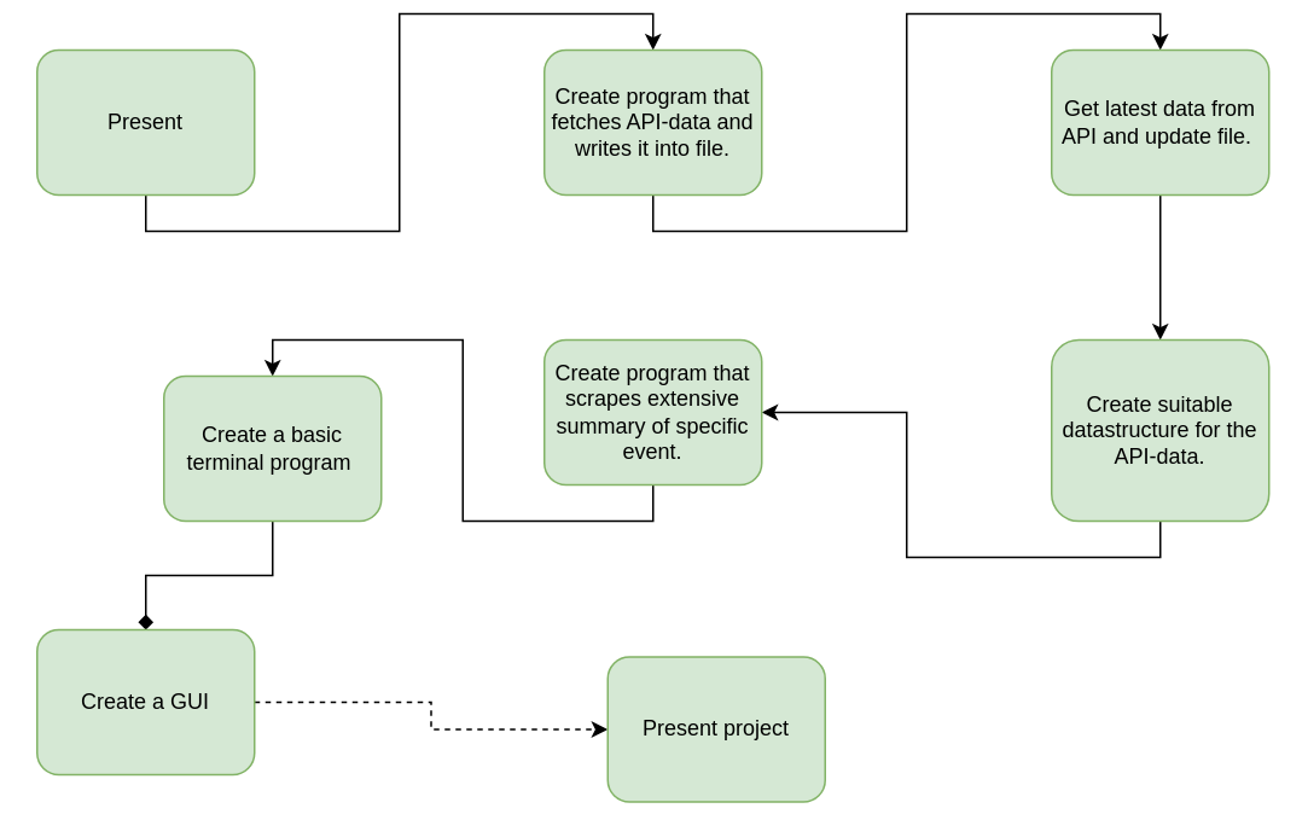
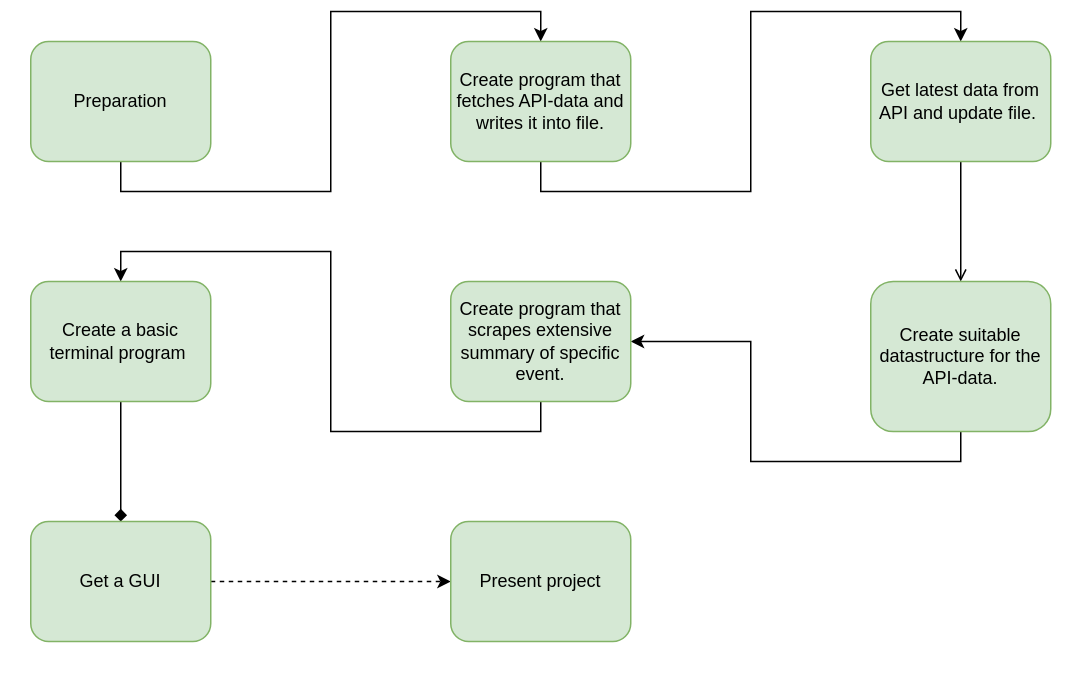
  <mxCell id="0" />
  <mxCell id="1" parent="0" />
  <mxCell id="2" style="edgeStyle=orthogonalEdgeStyle;rounded=0;orthogonalLoop=1;jettySize=auto;html=1;exitX=0.5;exitY=1;exitDx=0;exitDy=0;entryX=0.5;entryY=0;entryDx=0;entryDy=0;" edge="1" parent="1" source="3" target="5"><mxGeometry relative="1" as="geometry" /></mxCell>
- <mxCell id="3" value="Present" style="rounded=1;whiteSpace=wrap;html=1;fillColor=#d5e8d4;strokeColor=#82b366;" vertex="1" parent="1"><mxGeometry x="20" y="20" width="120" height="80" as="geometry" /></mxCell>
+ <mxCell id="3" value="Preparation" style="rounded=1;whiteSpace=wrap;html=1;fillColor=#d5e8d4;strokeColor=#82b366;" vertex="1" parent="1"><mxGeometry x="20" y="20" width="120" height="80" as="geometry" /></mxCell>
  <mxCell id="4" style="edgeStyle=orthogonalEdgeStyle;rounded=0;orthogonalLoop=1;jettySize=auto;html=1;exitX=0.5;exitY=1;exitDx=0;exitDy=0;entryX=0.5;entryY=0;entryDx=0;entryDy=0;" edge="1" parent="1" source="5" target="7"><mxGeometry relative="1" as="geometry" /></mxCell>
  <mxCell id="5" value="Create program that fetches API-data and writes it into file." style="rounded=1;whiteSpace=wrap;html=1;fillColor=#d5e8d4;strokeColor=#82b366;" vertex="1" parent="1"><mxGeometry x="300" y="20" width="120" height="80" as="geometry" /></mxCell>
- <mxCell id="6" style="edgeStyle=orthogonalEdgeStyle;rounded=0;orthogonalLoop=1;jettySize=auto;html=1;exitX=0.5;exitY=1;exitDx=0;exitDy=0;entryX=0.5;entryY=0;entryDx=0;entryDy=0;" edge="1" parent="1" source="7" target="9"><mxGeometry relative="1" as="geometry" /></mxCell>
+ <mxCell id="6" style="edgeStyle=orthogonalEdgeStyle;rounded=0;orthogonalLoop=1;jettySize=auto;html=1;exitX=0.5;exitY=1;exitDx=0;exitDy=0;entryX=0.5;entryY=0;entryDx=0;entryDy=0;endArrow=open;" edge="1" parent="1" source="7" target="9"><mxGeometry relative="1" as="geometry" /></mxCell>
  <mxCell id="7" value="Get latest data from API and update file.&amp;nbsp;" style="rounded=1;whiteSpace=wrap;html=1;fillColor=#d5e8d4;strokeColor=#82b366;" vertex="1" parent="1"><mxGeometry x="580" y="20" width="120" height="80" as="geometry" /></mxCell>
  <mxCell id="8" style="edgeStyle=orthogonalEdgeStyle;rounded=0;orthogonalLoop=1;jettySize=auto;html=1;exitX=0.5;exitY=1;exitDx=0;exitDy=0;" edge="1" parent="1" source="9" target="11"><mxGeometry relative="1" as="geometry" /></mxCell>
  <mxCell id="9" value="Create suitable datastructure for the API-data." style="rounded=1;whiteSpace=wrap;html=1;fillColor=#d5e8d4;strokeColor=#82b366;" vertex="1" parent="1"><mxGeometry x="580" y="180" width="120" height="100" as="geometry" /></mxCell>
  <mxCell id="10" style="edgeStyle=orthogonalEdgeStyle;rounded=0;orthogonalLoop=1;jettySize=auto;html=1;exitX=0.5;exitY=1;exitDx=0;exitDy=0;entryX=0.5;entryY=0;entryDx=0;entryDy=0;" edge="1" parent="1" source="11" target="13"><mxGeometry relative="1" as="geometry" /></mxCell>
  <mxCell id="11" value="Create program that scrapes extensive summary of specific event." style="rounded=1;whiteSpace=wrap;html=1;fillColor=#d5e8d4;strokeColor=#82b366;" vertex="1" parent="1"><mxGeometry x="300" y="180" width="120" height="80" as="geometry" /></mxCell>
  <mxCell id="12" style="edgeStyle=orthogonalEdgeStyle;rounded=0;orthogonalLoop=1;jettySize=auto;html=1;exitX=0.5;exitY=1;exitDx=0;exitDy=0;entryX=0.5;entryY=0;entryDx=0;entryDy=0;endArrow=diamond;" edge="1" parent="1" source="13" target="15"><mxGeometry relative="1" as="geometry" /></mxCell>
- <mxCell id="13" value="Create a basic terminal program&amp;nbsp;" style="rounded=1;whiteSpace=wrap;html=1;fillColor=#d5e8d4;strokeColor=#82b366;" vertex="1" parent="1"><mxGeometry x="90" y="200" width="120" height="80" as="geometry" /></mxCell>
+ <mxCell id="13" value="Create a basic terminal program&amp;nbsp;" style="rounded=1;whiteSpace=wrap;html=1;fillColor=#d5e8d4;strokeColor=#82b366;" vertex="1" parent="1"><mxGeometry x="20" y="180" width="120" height="80" as="geometry" /></mxCell>
  <mxCell id="14" style="edgeStyle=orthogonalEdgeStyle;rounded=0;orthogonalLoop=1;jettySize=auto;html=1;exitX=1;exitY=0.5;exitDx=0;exitDy=0;dashed=1;" edge="1" parent="1" source="15" target="16"><mxGeometry relative="1" as="geometry" /></mxCell>
- <mxCell id="15" value="Create a GUI&lt;br&gt;" style="rounded=1;whiteSpace=wrap;html=1;fillColor=#d5e8d4;strokeColor=#82b366;" vertex="1" parent="1"><mxGeometry x="20" y="340" width="120" height="80" as="geometry" /></mxCell>
- <mxCell id="16" value="Present project" style="rounded=1;whiteSpace=wrap;html=1;fillColor=#d5e8d4;strokeColor=#82b366;" vertex="1" parent="1"><mxGeometry x="335" y="355" width="120" height="80" as="geometry" /></mxCell>
+ <mxCell id="15" value="Get a GUI&lt;br&gt;" style="rounded=1;whiteSpace=wrap;html=1;fillColor=#d5e8d4;strokeColor=#82b366;" vertex="1" parent="1"><mxGeometry x="20" y="340" width="120" height="80" as="geometry" /></mxCell>
+ <mxCell id="16" value="Present project" style="rounded=1;whiteSpace=wrap;html=1;fillColor=#d5e8d4;strokeColor=#82b366;" vertex="1" parent="1"><mxGeometry x="300" y="340" width="120" height="80" as="geometry" /></mxCell>
